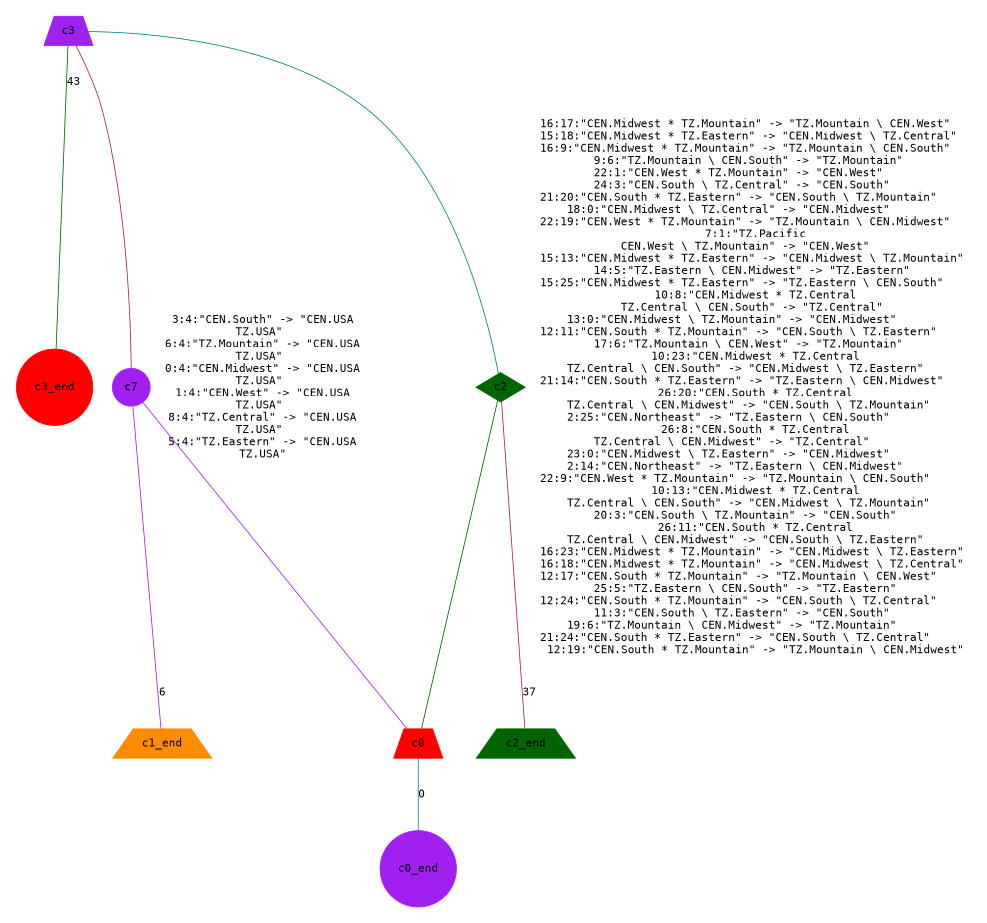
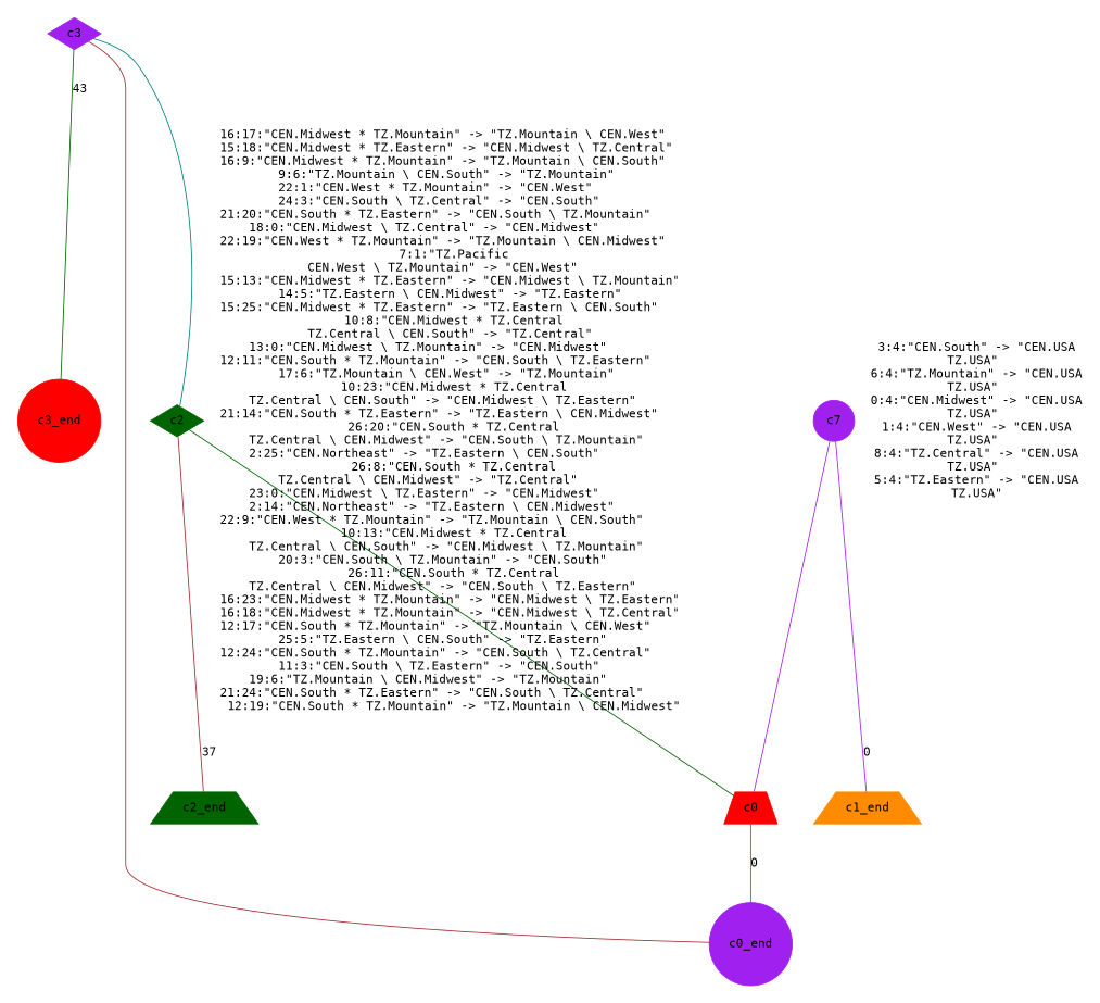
  digraph {
    fontname="DejaVu Sans Mono"
    node [color=purple fontname="DejaVu Sans Mono" shape=trapezium style=filled]
    edge [color=teal dir=none fontname="DejaVu Sans Mono" labeldistance=1.5 minlen=2]
    c0 [color=red width=.25]
    c0_end [shape=circle width=.25]
    n3 [label=c7 shape=circle width=.25]
    c1_end [color=darkorange width=.25]
    c2 [color=darkgreen shape=diamond width=.25]
    c2_end [color=darkgreen width=.25]
-   c3 [width=.25]
+   c3 [shape=diamond width=.25]
    c3_end [color=red shape=circle width=.25]
    subgraph cluster_1 {
      color=transparent
      style=filled
      c0
      c0_end
    }
    subgraph cluster_2 {
      color=transparent
      style=filled
      n3
      c1_end
    }
    subgraph cluster_3 {
      color=transparent
      style=filled
      c2
      c2_end
    }
    subgraph cluster_4 {
      color=transparent
      style=filled
      c3
      c3_end
    }
    c0 -> c0_end [arrowhead=normal constraint=true label=0 penwidth=1 style=solid]
    n3 -> c0 [color=purple]
    n3 -> n3 [color=transparent label="3:4:\"CEN.South\" -> \"CEN.USA\nTZ.USA\"	\n6:4:\"TZ.Mountain\" -> \"CEN.USA\nTZ.USA\"	\n0:4:\"CEN.Midwest\" -> \"CEN.USA\nTZ.USA\"	\n1:4:\"CEN.West\" -> \"CEN.USA\nTZ.USA\"	\n8:4:\"TZ.Central\" -> \"CEN.USA\nTZ.USA\"	\n5:4:\"TZ.Eastern\" -> \"CEN.USA\nTZ.USA\"" labelangle=270]
-   n3 -> c1_end [arrowhead=normal color=purple constraint=true label=6 penwidth=1 style=solid]
+   n3 -> c1_end [arrowhead=normal color=purple constraint=true label=0 penwidth=1 style=solid]
    c2 -> c0 [color=darkgreen]
    c2 -> c2 [color=transparent label="16:17:\"CEN.Midwest * TZ.Mountain\" -> \"TZ.Mountain \\ CEN.West\"	\n15:18:\"CEN.Midwest * TZ.Eastern\" -> \"CEN.Midwest \\ TZ.Central\"	\n16:9:\"CEN.Midwest * TZ.Mountain\" -> \"TZ.Mountain \\ CEN.South\"	\n9:6:\"TZ.Mountain \\ CEN.South\" -> \"TZ.Mountain\"	\n22:1:\"CEN.West * TZ.Mountain\" -> \"CEN.West\"	\n24:3:\"CEN.South \\ TZ.Central\" -> \"CEN.South\"	\n21:20:\"CEN.South * TZ.Eastern\" -> \"CEN.South \\ TZ.Mountain\"	\n18:0:\"CEN.Midwest \\ TZ.Central\" -> \"CEN.Midwest\"	\n22:19:\"CEN.West * TZ.Mountain\" -> \"TZ.Mountain \\ CEN.Midwest\"	\n7:1:\"TZ.Pacific\nCEN.West \\ TZ.Mountain\" -> \"CEN.West\"	\n15:13:\"CEN.Midwest * TZ.Eastern\" -> \"CEN.Midwest \\ TZ.Mountain\"	\n14:5:\"TZ.Eastern \\ CEN.Midwest\" -> \"TZ.Eastern\"	\n15:25:\"CEN.Midwest * TZ.Eastern\" -> \"TZ.Eastern \\ CEN.South\"	\n10:8:\"CEN.Midwest * TZ.Central\nTZ.Central \\ CEN.South\" -> \"TZ.Central\"	\n13:0:\"CEN.Midwest \\ TZ.Mountain\" -> \"CEN.Midwest\"	\n12:11:\"CEN.South * TZ.Mountain\" -> \"CEN.South \\ TZ.Eastern\"	\n17:6:\"TZ.Mountain \\ CEN.West\" -> \"TZ.Mountain\"	\n10:23:\"CEN.Midwest * TZ.Central\nTZ.Central \\ CEN.South\" -> \"CEN.Midwest \\ TZ.Eastern\"	\n21:14:\"CEN.South * TZ.Eastern\" -> \"TZ.Eastern \\ CEN.Midwest\"	\n26:20:\"CEN.South * TZ.Central\nTZ.Central \\ CEN.Midwest\" -> \"CEN.South \\ TZ.Mountain\"	\n2:25:\"CEN.Northeast\" -> \"TZ.Eastern \\ CEN.South\"	\n26:8:\"CEN.South * TZ.Central\nTZ.Central \\ CEN.Midwest\" -> \"TZ.Central\"	\n23:0:\"CEN.Midwest \\ TZ.Eastern\" -> \"CEN.Midwest\"	\n2:14:\"CEN.Northeast\" -> \"TZ.Eastern \\ CEN.Midwest\"	\n22:9:\"CEN.West * TZ.Mountain\" -> \"TZ.Mountain \\ CEN.South\"	\n10:13:\"CEN.Midwest * TZ.Central\nTZ.Central \\ CEN.South\" -> \"CEN.Midwest \\ TZ.Mountain\"	\n20:3:\"CEN.South \\ TZ.Mountain\" -> \"CEN.South\"	\n26:11:\"CEN.South * TZ.Central\nTZ.Central \\ CEN.Midwest\" -> \"CEN.South \\ TZ.Eastern\"	\n16:23:\"CEN.Midwest * TZ.Mountain\" -> \"CEN.Midwest \\ TZ.Eastern\"	\n16:18:\"CEN.Midwest * TZ.Mountain\" -> \"CEN.Midwest \\ TZ.Central\"	\n12:17:\"CEN.South * TZ.Mountain\" -> \"TZ.Mountain \\ CEN.West\"	\n25:5:\"TZ.Eastern \\ CEN.South\" -> \"TZ.Eastern\"	\n12:24:\"CEN.South * TZ.Mountain\" -> \"CEN.South \\ TZ.Central\"	\n11:3:\"CEN.South \\ TZ.Eastern\" -> \"CEN.South\"	\n19:6:\"TZ.Mountain \\ CEN.Midwest\" -> \"TZ.Mountain\"	\n21:24:\"CEN.South * TZ.Eastern\" -> \"CEN.South \\ TZ.Central\"	\n12:19:\"CEN.South * TZ.Mountain\" -> \"TZ.Mountain \\ CEN.Midwest\"" labelangle=270]
    c2 -> c2_end [arrowhead=normal color=brown constraint=true label=37 penwidth=1 style=solid]
-   c3 -> n3 [color=brown]
+   c3 -> c0_end [color=brown]
    c3 -> c2
    c3 -> c3_end [arrowhead=normal color=darkgreen constraint=true label=43 penwidth=1 style=solid]
  }
